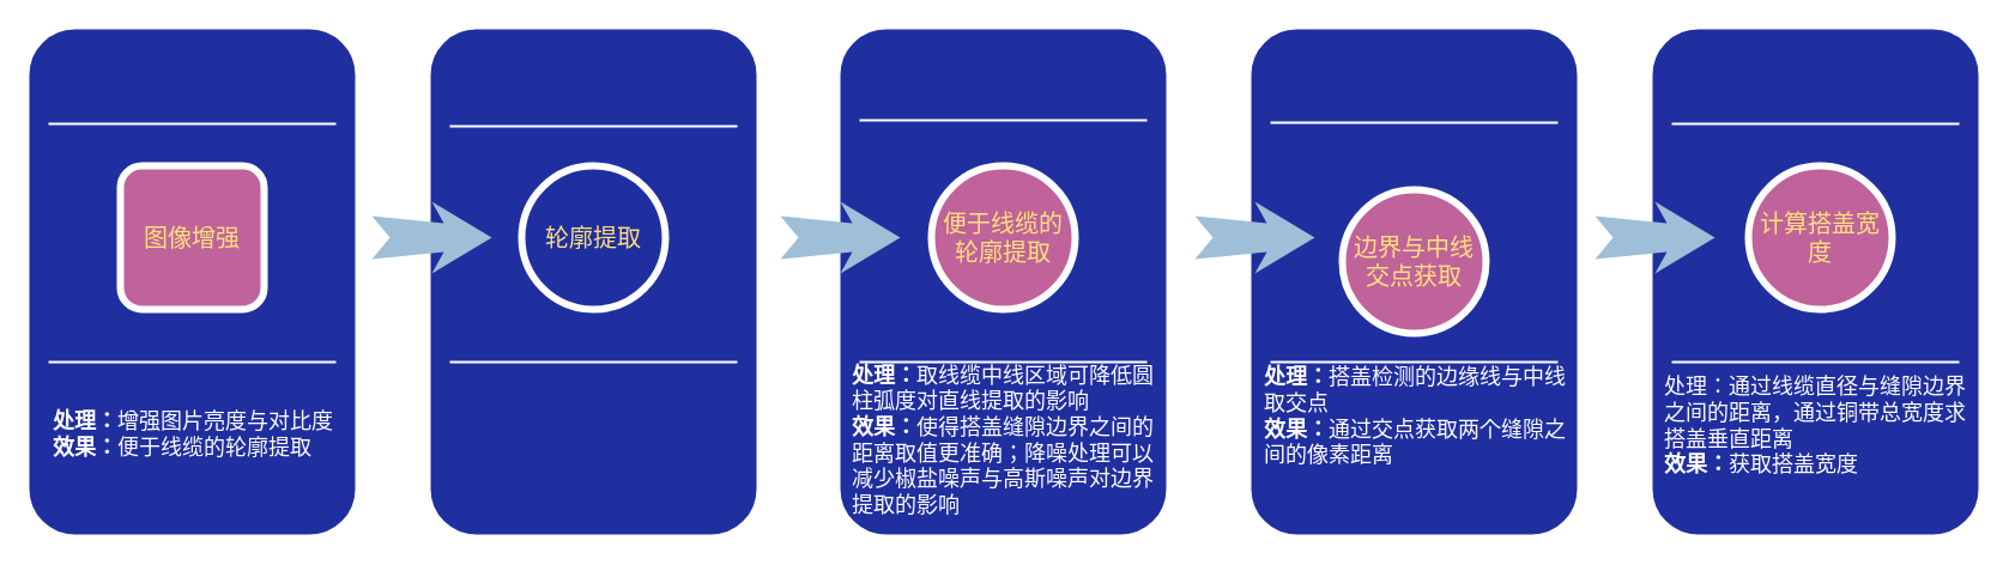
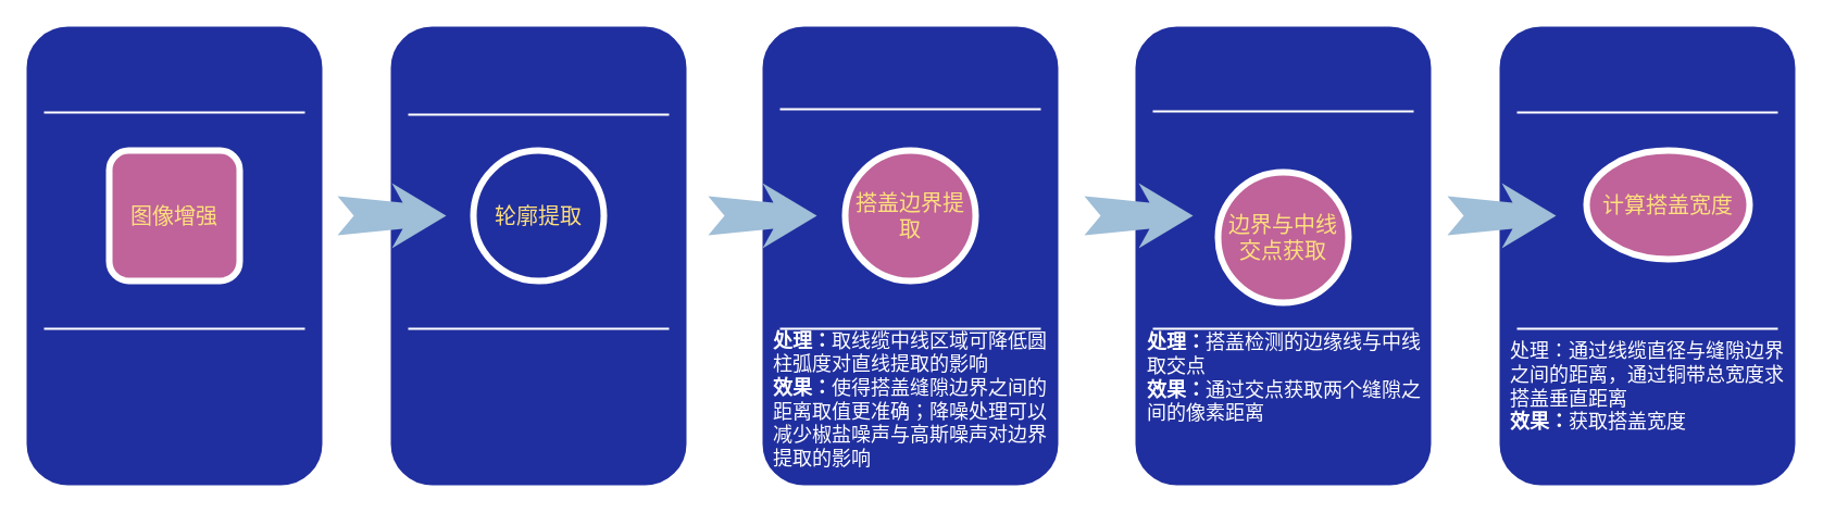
  <mxCell id="0" />
  <mxCell id="1" parent="0" />
  <mxCell id="2" value="" style="whiteSpace=wrap;html=1;rounded=1;shadow=0;strokeWidth=8;fontSize=20;align=center;fillColor=#202F9F;strokeColor=#FFFFFF;container=0;" parent="1" vertex="1"><mxGeometry x="355" y="20" width="280" height="430" as="geometry" /></mxCell>
  <mxCell id="3" value="" style="line;strokeWidth=2;html=1;rounded=0;shadow=0;fontSize=27;align=center;fillColor=none;strokeColor=#FFFFFF;" parent="1" vertex="1"><mxGeometry x="375" y="100" width="240" height="10" as="geometry" /></mxCell>
  <mxCell id="4" value="" style="line;strokeWidth=2;html=1;rounded=0;shadow=0;fontSize=27;align=center;fillColor=none;strokeColor=#FFFFFF;" parent="1" vertex="1"><mxGeometry x="375" y="297" width="240" height="10" as="geometry" /></mxCell>
  <mxCell id="5" value="" style="html=1;shadow=0;dashed=0;align=center;verticalAlign=middle;shape=mxgraph.arrows2.stylisedArrow;dy=0.6;dx=40;notch=15;feather=0.4;rounded=0;strokeWidth=1;fontSize=27;strokeColor=none;fillColor=#9FBED7;" parent="1" vertex="1"><mxGeometry x="310" y="168" width="100" height="60" as="geometry" /></mxCell>
  <mxCell id="6" value="轮廓提取" style="ellipse;whiteSpace=wrap;html=1;rounded=0;shadow=0;strokeWidth=6;fontSize=20;align=center;fillColor=#202f9f;strokeColor=#FFFFFF;fontColor=#FFE07C;container=0;" parent="1" vertex="1"><mxGeometry x="435" y="138" width="120" height="120" as="geometry" /></mxCell>
  <mxCell id="7" value="" style="whiteSpace=wrap;html=1;rounded=1;shadow=0;strokeWidth=8;fontSize=20;align=center;fillColor=#202F9F;strokeColor=#FFFFFF;container=0;" parent="1" vertex="1"><mxGeometry x="697" y="20" width="280" height="430" as="geometry" /></mxCell>
  <mxCell id="8" value="&lt;b&gt;处理：&lt;/b&gt;取线缆中线区域可降低圆柱弧度对直线提取的影响&lt;br&gt;&lt;b&gt;效果：&lt;/b&gt;使得搭盖缝隙边界之间的距离取值更准确；降噪处理可以减少椒盐噪声与高斯噪声对边界提取的影响" style="text;html=1;strokeColor=none;fillColor=none;align=left;verticalAlign=middle;whiteSpace=wrap;rounded=0;shadow=0;fontSize=18;fontColor=#FFFFFF;container=0;" parent="1" vertex="1"><mxGeometry x="709" y="323" width="260" height="90" as="geometry" /></mxCell>
  <mxCell id="9" value="" style="line;strokeWidth=2;html=1;rounded=0;shadow=0;fontSize=27;align=center;fillColor=none;strokeColor=#FFFFFF;" parent="1" vertex="1"><mxGeometry x="717" y="95" width="240" height="10" as="geometry" /></mxCell>
  <mxCell id="10" value="" style="line;strokeWidth=2;html=1;rounded=0;shadow=0;fontSize=27;align=center;fillColor=none;strokeColor=#FFFFFF;" parent="1" vertex="1"><mxGeometry x="717" y="297" width="240" height="10" as="geometry" /></mxCell>
  <mxCell id="11" value="" style="html=1;shadow=0;dashed=0;align=center;verticalAlign=middle;shape=mxgraph.arrows2.stylisedArrow;dy=0.6;dx=40;notch=15;feather=0.4;rounded=0;strokeWidth=1;fontSize=27;strokeColor=none;fillColor=#9FBED7;" parent="1" vertex="1"><mxGeometry x="651" y="168" width="100" height="60" as="geometry" /></mxCell>
- <mxCell id="12" value="便于线缆的轮廓提取" style="ellipse;whiteSpace=wrap;html=1;rounded=0;shadow=0;strokeWidth=6;fontSize=20;align=center;fillColor=#BF639A;strokeColor=#FFFFFF;fontColor=#FFE07C;container=0;" parent="1" vertex="1"><mxGeometry x="777" y="138" width="120" height="120" as="geometry" /></mxCell>
+ <mxCell id="12" value="搭盖边界提取" style="ellipse;whiteSpace=wrap;html=1;rounded=0;shadow=0;strokeWidth=6;fontSize=20;align=center;fillColor=#BF639A;strokeColor=#FFFFFF;fontColor=#FFE07C;container=0;" parent="1" vertex="1"><mxGeometry x="777" y="138" width="120" height="120" as="geometry" /></mxCell>
  <mxCell id="13" value="" style="whiteSpace=wrap;html=1;rounded=1;shadow=0;strokeWidth=8;fontSize=20;align=center;fillColor=#202F9F;strokeColor=#FFFFFF;container=0;" parent="1" vertex="1"><mxGeometry x="1040" y="20" width="280" height="430" as="geometry" /></mxCell>
  <mxCell id="14" value="&lt;b&gt;处理：&lt;/b&gt;搭盖检测的边缘线与中线取交点&lt;br&gt;&lt;b&gt;效果：&lt;/b&gt;通过交点获取两个缝隙之间的像素距离" style="text;html=1;strokeColor=none;fillColor=none;align=left;verticalAlign=middle;whiteSpace=wrap;rounded=0;shadow=0;fontSize=18;fontColor=#FFFFFF;container=0;" parent="1" vertex="1"><mxGeometry x="1053" y="303" width="267" height="90" as="geometry" /></mxCell>
  <mxCell id="15" value="" style="line;strokeWidth=2;html=1;rounded=0;shadow=0;fontSize=27;align=center;fillColor=none;strokeColor=#FFFFFF;" parent="1" vertex="1"><mxGeometry x="1060" y="97" width="240" height="10" as="geometry" /></mxCell>
  <mxCell id="16" value="" style="line;strokeWidth=2;html=1;rounded=0;shadow=0;fontSize=27;align=center;fillColor=none;strokeColor=#FFFFFF;" parent="1" vertex="1"><mxGeometry x="1060" y="297" width="240" height="10" as="geometry" /></mxCell>
  <mxCell id="17" value="边界与中线交点获取" style="ellipse;whiteSpace=wrap;html=1;rounded=0;shadow=0;strokeWidth=6;fontSize=20;align=center;fillColor=#BF639A;strokeColor=#FFFFFF;fontColor=#FFE07C;container=0;" parent="1" vertex="1"><mxGeometry x="1120" y="158" width="120" height="120" as="geometry" /></mxCell>
  <mxCell id="18" value="" style="html=1;shadow=0;dashed=0;align=center;verticalAlign=middle;shape=mxgraph.arrows2.stylisedArrow;dy=0.6;dx=40;notch=15;feather=0.4;rounded=0;strokeWidth=1;fontSize=27;strokeColor=none;fillColor=#9FBED7;" parent="1" vertex="1"><mxGeometry x="997" y="168" width="100" height="60" as="geometry" /></mxCell>
  <mxCell id="19" value="" style="whiteSpace=wrap;html=1;rounded=1;shadow=0;strokeWidth=8;fontSize=20;align=center;fillColor=#202F9F;strokeColor=#FFFFFF;container=0;" parent="1" vertex="1"><mxGeometry x="1375" y="20" width="280" height="430" as="geometry" /></mxCell>
  <mxCell id="20" value="&lt;span style=&quot;background-color: initial;&quot;&gt;处理：通过线缆直径与缝隙边界之间的距离，通过铜带总宽度求搭盖垂直距离&lt;br&gt;&lt;b&gt;效果：&lt;/b&gt;获取搭盖宽度&lt;br&gt;&lt;/span&gt;" style="text;html=1;strokeColor=none;fillColor=none;align=left;verticalAlign=middle;whiteSpace=wrap;rounded=0;shadow=0;fontSize=18;fontColor=#FFFFFF;container=0;" parent="1" vertex="1"><mxGeometry x="1387" y="311" width="268" height="90" as="geometry" /></mxCell>
  <mxCell id="21" value="" style="line;strokeWidth=2;html=1;rounded=0;shadow=0;fontSize=27;align=center;fillColor=none;strokeColor=#FFFFFF;" parent="1" vertex="1"><mxGeometry x="1395" y="98" width="240" height="10" as="geometry" /></mxCell>
  <mxCell id="22" value="" style="line;strokeWidth=2;html=1;rounded=0;shadow=0;fontSize=27;align=center;fillColor=none;strokeColor=#FFFFFF;" parent="1" vertex="1"><mxGeometry x="1395" y="297" width="240" height="10" as="geometry" /></mxCell>
- <mxCell id="23" value="计算搭盖宽度" style="ellipse;whiteSpace=wrap;html=1;rounded=0;shadow=0;strokeWidth=6;fontSize=20;align=center;fillColor=#BF639A;strokeColor=#FFFFFF;fontColor=#FFE07C;container=0;" parent="1" vertex="1"><mxGeometry x="1459" y="138" width="120" height="120" as="geometry" /></mxCell>
+ <mxCell id="23" value="计算搭盖宽度" style="ellipse;whiteSpace=wrap;html=1;rounded=0;shadow=0;strokeWidth=6;fontSize=20;align=center;fillColor=#BF639A;strokeColor=#FFFFFF;fontColor=#FFE07C;container=0;" parent="1" vertex="1"><mxGeometry x="1459" y="138" width="150" height="100" as="geometry" /></mxCell>
  <mxCell id="24" value="" style="html=1;shadow=0;dashed=0;align=center;verticalAlign=middle;shape=mxgraph.arrows2.stylisedArrow;dy=0.6;dx=40;notch=15;feather=0.4;rounded=0;strokeWidth=1;fontSize=27;strokeColor=none;fillColor=#9FBED7;" parent="1" vertex="1"><mxGeometry x="1331" y="168" width="100" height="60" as="geometry" /></mxCell>
  <mxCell id="25" value="" style="whiteSpace=wrap;html=1;rounded=1;shadow=0;strokeWidth=8;fontSize=20;align=center;fillColor=#202F9F;strokeColor=#FFFFFF;container=0;" parent="1" vertex="1"><mxGeometry x="20" y="20" width="280" height="430" as="geometry" /></mxCell>
- <mxCell id="26" value="&lt;b&gt;处理：&lt;/b&gt;增强图片亮度与对比度&lt;b&gt;效果：&lt;/b&gt;便于线缆的轮廓提取" style="text;html=1;strokeColor=none;fillColor=none;align=left;verticalAlign=middle;whiteSpace=wrap;rounded=0;shadow=0;fontSize=18;fontColor=#FFFFFF;container=0;" parent="1" vertex="1"><mxGeometry x="42" y="318" width="236" height="90" as="geometry" /></mxCell>
  <mxCell id="27" value="" style="line;strokeWidth=2;html=1;rounded=0;shadow=0;fontSize=27;align=center;fillColor=none;strokeColor=#FFFFFF;container=0;" parent="1" vertex="1"><mxGeometry x="40" y="98" width="240" height="10" as="geometry" /></mxCell>
  <mxCell id="28" value="" style="line;strokeWidth=2;html=1;rounded=0;shadow=0;fontSize=27;align=center;fillColor=none;strokeColor=#FFFFFF;container=0;" parent="1" vertex="1"><mxGeometry x="40" y="297" width="240" height="10" as="geometry" /></mxCell>
  <mxCell id="29" value="图像增强" style="whiteSpace=wrap;html=1;shadow=0;strokeWidth=6;fontSize=20;align=center;fillColor=#BF639A;strokeColor=#FFFFFF;fontColor=#FFE07C;container=0;rounded=1;" parent="1" vertex="1"><mxGeometry x="100" y="138" width="120" height="120" as="geometry" /></mxCell>
